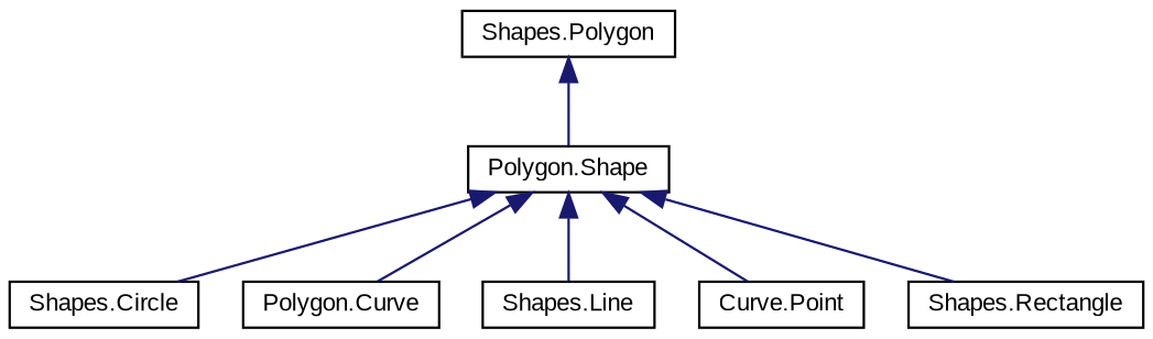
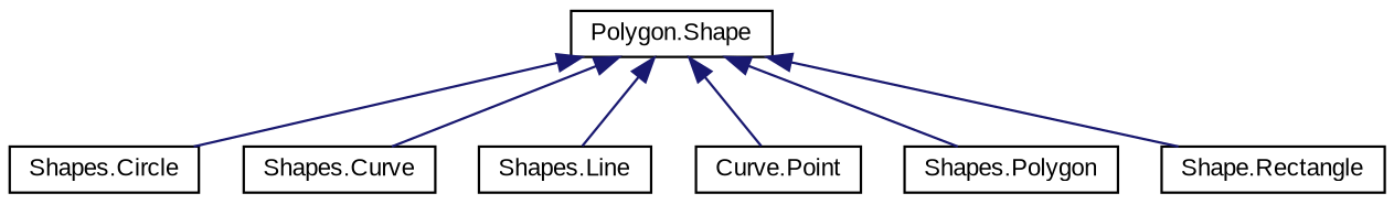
  digraph {
    fontname="Liberation Sans"
    rankdir=TB
    node [color=black fillcolor=white fontname="Liberation Sans" fontsize=10 shape=record style=filled]
    edge [color=midnightblue dir=back fontname="Liberation Sans" fontsize=10 labelfontname=Helvetica labelfontsize=10 style=solid]
    n1 [height=0.2 label="Polygon.Shape" width=0.4]
    n2 [height=0.2 label="Shapes.Circle" width=0.4]
-   n3 [height=0.2 label="Polygon.Curve" width=0.4]
+   n3 [height=0.2 label="Shapes.Curve" width=0.4]
    n4 [height=0.2 label="Shapes.Line" width=0.4]
    n5 [height=0.2 label="Curve.Point" width=0.4]
    n6 [height=0.2 label="Shapes.Polygon" width=0.4]
-   n7 [height=0.2 label="Shapes.Rectangle" width=0.4]
+   n7 [height=0.2 label="Shape.Rectangle" width=0.4]
    n1 -> n2
    n1 -> n3
    n1 -> n4
    n1 -> n5
-   n6 -> n1
+   n1 -> n6
    n1 -> n7
  }
